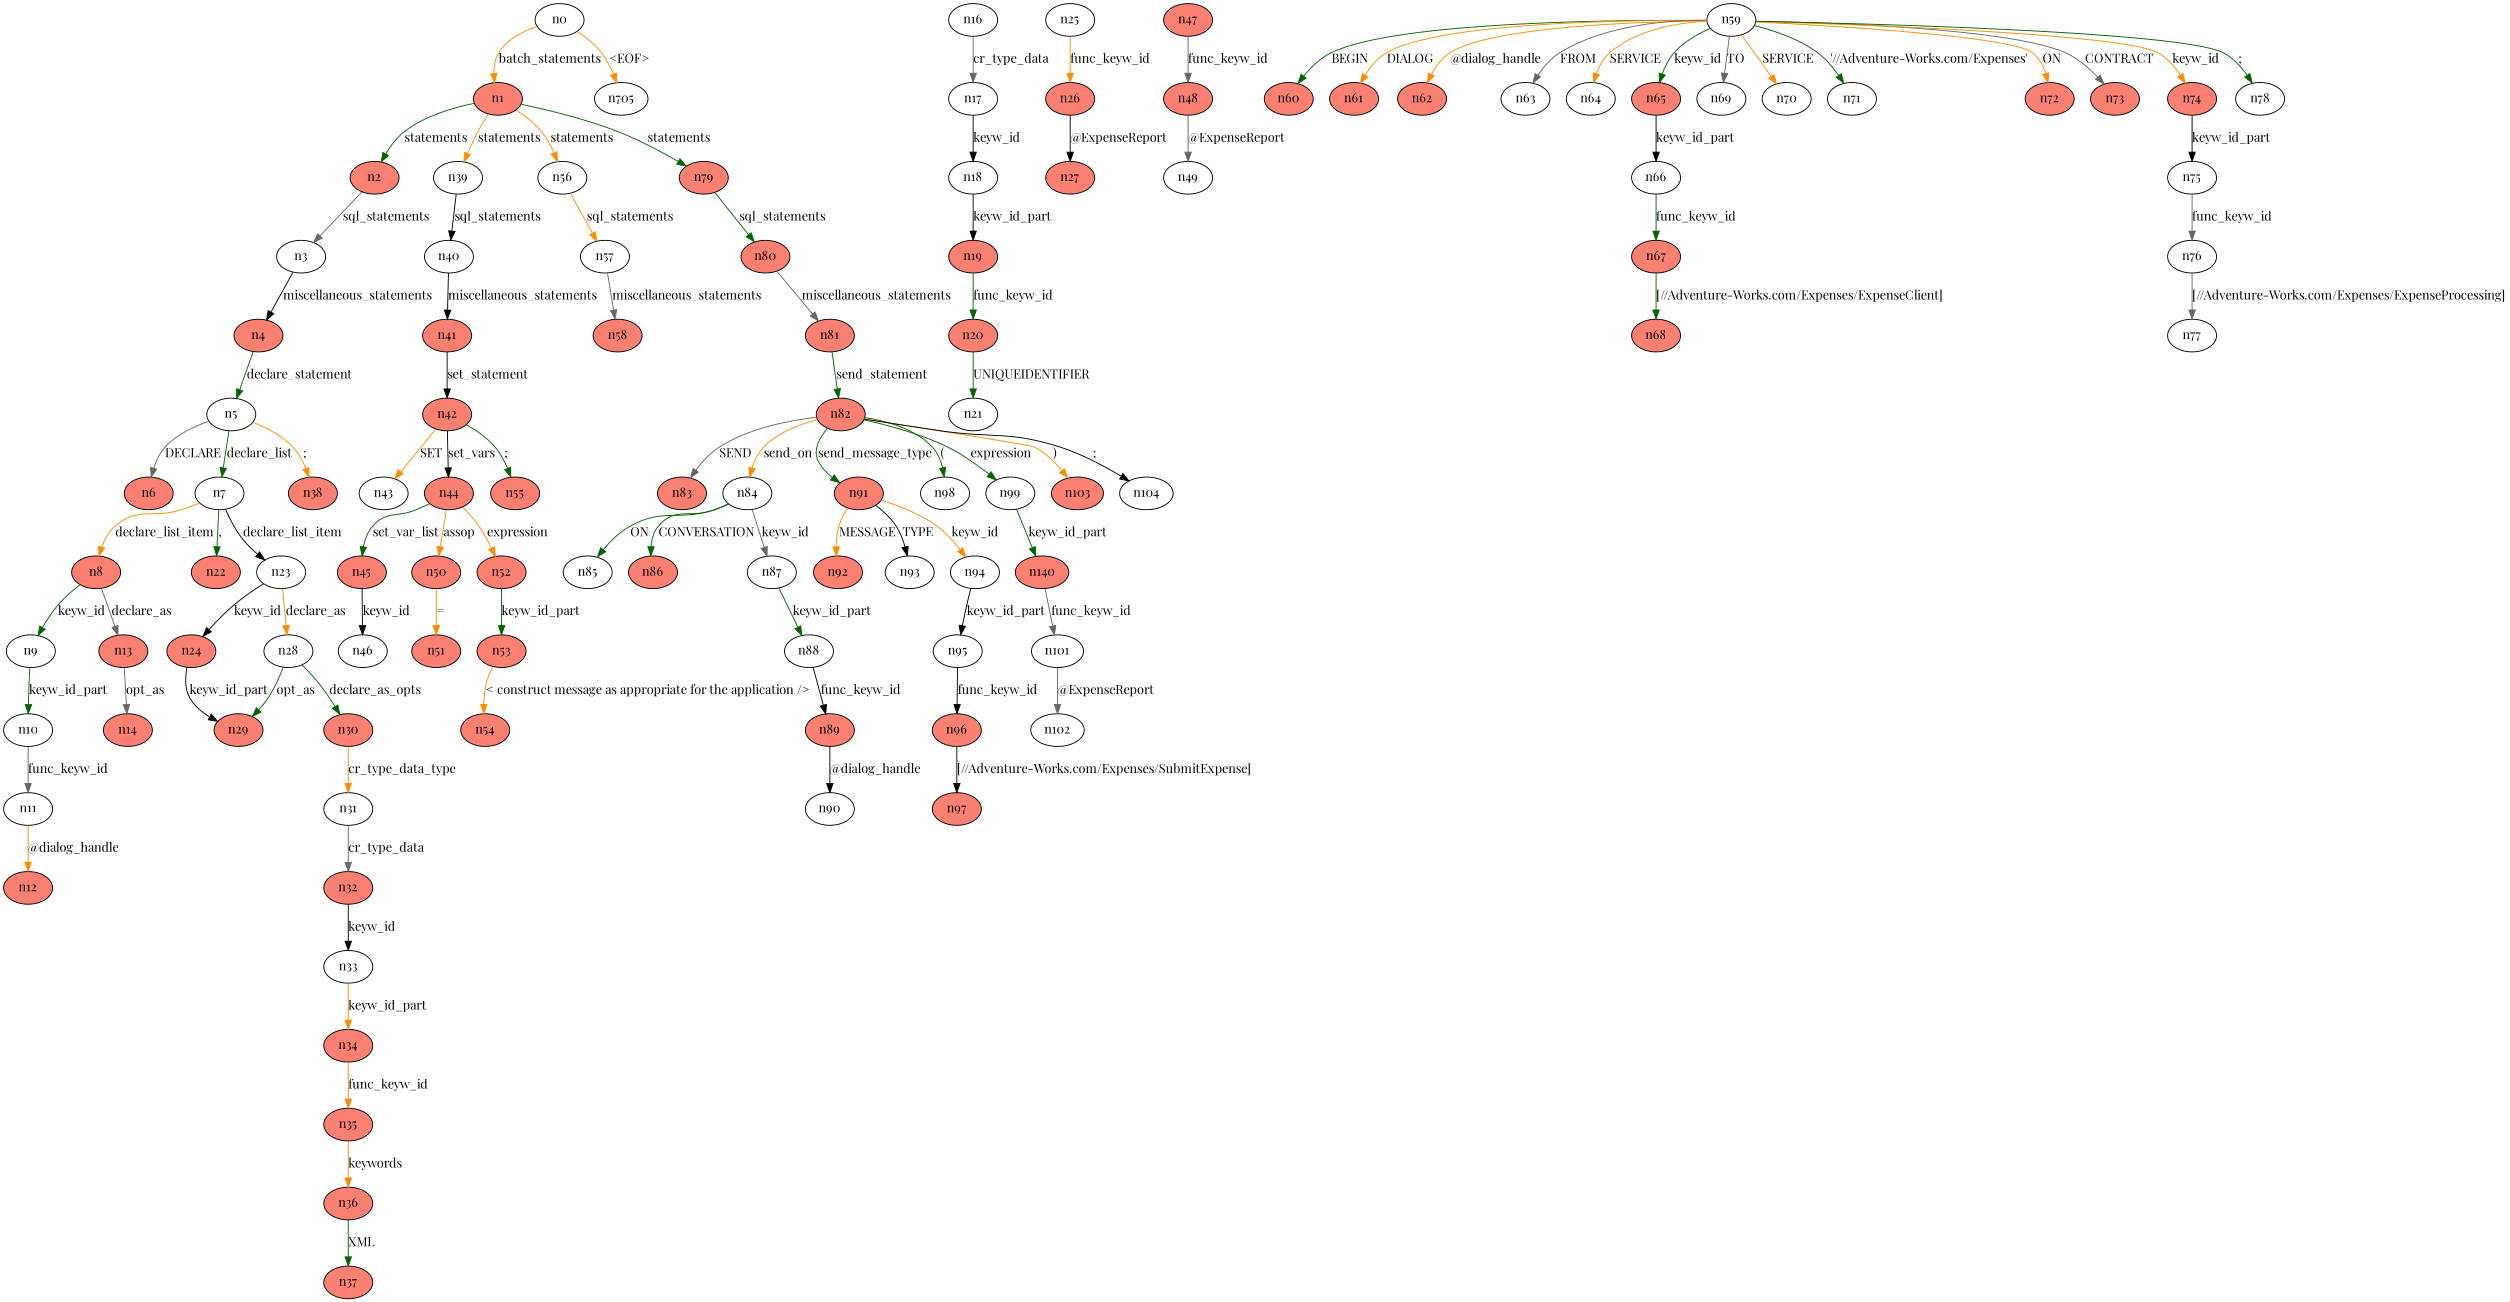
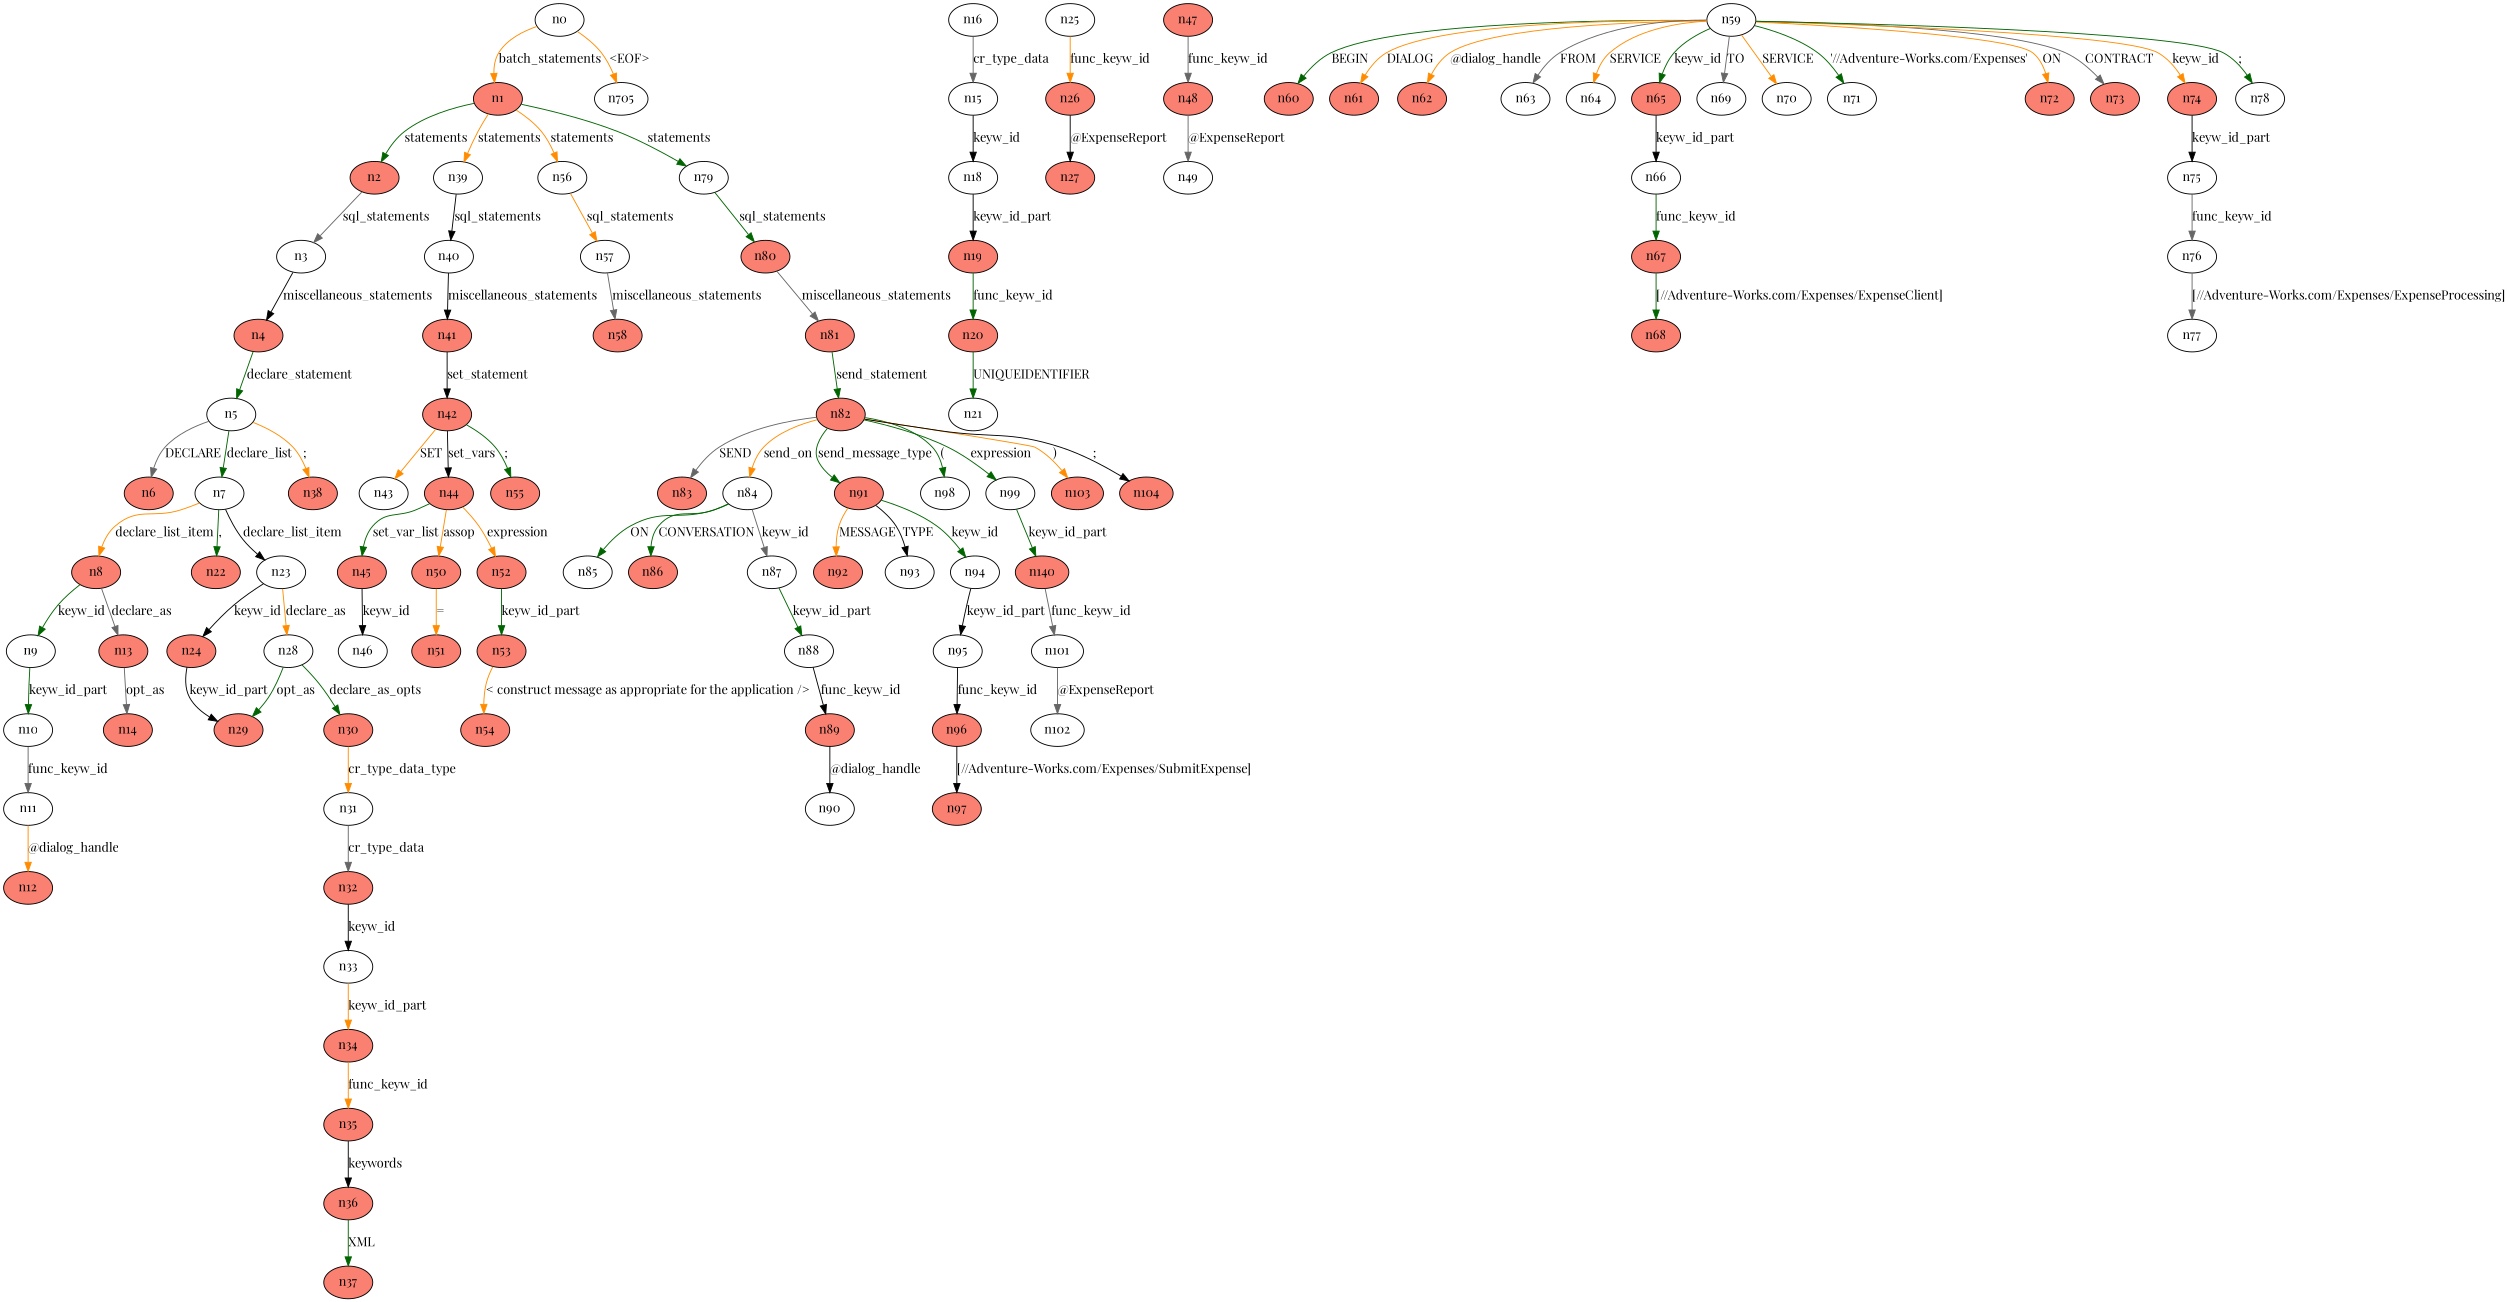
  digraph {
    fontname="Playfair Display"
    node [fillcolor=salmon fontname="Playfair Display" style=filled]
    edge [color=darkgreen fontname="Playfair Display"]
    n0 [fillcolor=white]
    n1
    n105 [fillcolor=white label=n705]
    n2
    n39 [fillcolor=white]
    n56 [fillcolor=white]
-   n79
+   n79 [fillcolor=white]
    n3 [fillcolor=white]
    n40 [fillcolor=white]
    n57 [fillcolor=white]
    n80
    n4
    n5 [fillcolor=white]
    n6
    n7 [fillcolor=white]
    n38
    n8
    n22
    n23 [fillcolor=white]
    n9 [fillcolor=white]
    n13
    n24
    n28 [fillcolor=white]
    n10 [fillcolor=white]
    n14
    n11 [fillcolor=white]
    n12
    n16 [fillcolor=white]
-   n17 [fillcolor=white]
+   n17 [fillcolor=white label=n15]
    n18 [fillcolor=white]
    n19
    n20
    n21 [fillcolor=white]
    n29
    n30
    n25 [fillcolor=white]
    n26
    n27
    n31 [fillcolor=white]
    n32
    n33 [fillcolor=white]
    n34
    n35
    n36
    n37
    n41
    n42
    n43 [fillcolor=white]
    n44
    n55
    n45
    n50
    n52
    n46 [fillcolor=white]
    n51
    n53
    n47
    n48
    n49 [fillcolor=white]
    n54
    n58
    n59 [fillcolor=white]
    n60
    n61
    n62
    n63 [fillcolor=white]
    n64 [fillcolor=white]
    n65
    n69 [fillcolor=white]
    n70 [fillcolor=white]
    n71 [fillcolor=white]
    n72
    n73
    n74
    n78 [fillcolor=white]
    n66 [fillcolor=white]
    n75 [fillcolor=white]
    n67
    n68
    n76 [fillcolor=white]
    n77 [fillcolor=white]
    n81
    n82
    n83
    n84 [fillcolor=white]
    n91
    n98 [fillcolor=white]
    n99 [fillcolor=white]
    n103
-   n104 [fillcolor=white]
+   n104
    n85 [fillcolor=white]
    n86
    n87 [fillcolor=white]
    n92
    n93 [fillcolor=white]
    n94 [fillcolor=white]
    n100 [label=n140]
    n88 [fillcolor=white]
    n89
    n90 [fillcolor=white]
    n95 [fillcolor=white]
    n96
    n97
    n101 [fillcolor=white]
    n102 [fillcolor=white]
    n0 -> n1 [color=darkorange label=batch_statements]
    n0 -> n105 [color=darkorange label="<EOF>"]
    n1 -> n2 [label=statements]
    n1 -> n39 [color=darkorange label=statements]
    n1 -> n56 [color=darkorange label=statements]
    n1 -> n79 [label=statements]
    n2 -> n3 [color=gray40 label=sql_statements]
    n39 -> n40 [color=black label=sql_statements]
    n56 -> n57 [color=darkorange label=sql_statements]
    n79 -> n80 [label=sql_statements]
    n3 -> n4 [color=black label=miscellaneous_statements]
    n40 -> n41 [color=black label=miscellaneous_statements]
    n57 -> n58 [color=gray40 label=miscellaneous_statements]
    n80 -> n81 [color=gray40 label=miscellaneous_statements]
    n4 -> n5 [label=declare_statement]
    n5 -> n6 [color=gray40 label=DECLARE]
    n5 -> n7 [label=declare_list]
    n5 -> n38 [color=darkorange label=";"]
    n7 -> n8 [color=darkorange label=declare_list_item]
    n7 -> n22 [label=","]
    n7 -> n23 [color=black label=declare_list_item]
    n8 -> n9 [label=keyw_id]
    n8 -> n13 [color=gray40 label=declare_as]
    n23 -> n24 [color=black label=keyw_id]
    n23 -> n28 [color=darkorange label=declare_as]
    n9 -> n10 [label=keyw_id_part]
    n13 -> n14 [color=gray40 label=opt_as]
    n24 -> n29 [color=black label=keyw_id_part]
    n28 -> n29 [label=opt_as]
    n28 -> n30 [label=declare_as_opts]
    n10 -> n11 [color=gray40 label=func_keyw_id]
    n11 -> n12 [color=darkorange label="@dialog_handle"]
    n16 -> n17 [color=gray40 label=cr_type_data]
    n17 -> n18 [color=black label=keyw_id]
    n18 -> n19 [color=black label=keyw_id_part]
    n19 -> n20 [label=func_keyw_id]
    n20 -> n21 [label=UNIQUEIDENTIFIER]
    n30 -> n31 [color=darkorange label=cr_type_data_type]
    n25 -> n26 [color=darkorange label=func_keyw_id]
    n26 -> n27 [color=black label="@ExpenseReport"]
    n31 -> n32 [color=gray40 label=cr_type_data]
    n32 -> n33 [color=black label=keyw_id]
    n33 -> n34 [color=darkorange label=keyw_id_part]
    n34 -> n35 [color=darkorange label=func_keyw_id]
-   n35 -> n36 [color=darkorange label=keywords]
+   n35 -> n36 [color=black label=keywords]
    n36 -> n37 [label=XML]
    n41 -> n42 [color=black label=set_statement]
    n42 -> n43 [color=darkorange label=SET]
    n42 -> n44 [color=black label=set_vars]
    n42 -> n55 [label=";"]
    n44 -> n45 [label=set_var_list]
    n44 -> n50 [color=darkorange label=assop]
    n44 -> n52 [color=darkorange label=expression]
    n45 -> n46 [color=black label=keyw_id]
    n50 -> n51 [color=darkorange label="="]
    n52 -> n53 [label=keyw_id_part]
    n53 -> n54 [color=darkorange label="< construct message as appropriate for the application />"]
    n47 -> n48 [color=gray40 label=func_keyw_id]
    n48 -> n49 [color=gray40 label="@ExpenseReport"]
    n59 -> n60 [label=BEGIN]
    n59 -> n61 [color=darkorange label=DIALOG]
    n59 -> n62 [color=darkorange label="@dialog_handle"]
    n59 -> n63 [color=gray40 label=FROM]
    n59 -> n64 [color=darkorange label=SERVICE]
    n59 -> n65 [label=keyw_id]
    n59 -> n69 [color=gray40 label=TO]
    n59 -> n70 [color=darkorange label=SERVICE]
    n59 -> n71 [label="'//Adventure-Works.com/Expenses'"]
    n59 -> n72 [color=darkorange label=ON]
    n59 -> n73 [color=gray40 label=CONTRACT]
    n59 -> n74 [color=darkorange label=keyw_id]
    n59 -> n78 [label=";"]
    n65 -> n66 [color=black label=keyw_id_part]
    n74 -> n75 [color=black label=keyw_id_part]
    n66 -> n67 [label=func_keyw_id]
    n75 -> n76 [color=gray40 label=func_keyw_id]
    n67 -> n68 [label="[//Adventure-Works.com/Expenses/ExpenseClient]"]
    n76 -> n77 [color=gray40 label="[//Adventure-Works.com/Expenses/ExpenseProcessing]"]
    n81 -> n82 [label=send_statement]
    n82 -> n83 [color=gray40 label=SEND]
    n82 -> n84 [color=darkorange label=send_on]
    n82 -> n91 [label=send_message_type]
    n82 -> n98 [label="("]
    n82 -> n99 [label=expression]
    n82 -> n103 [color=darkorange label=")"]
    n82 -> n104 [color=black label=";"]
    n84 -> n85 [label=ON]
    n84 -> n86 [label=CONVERSATION]
    n84 -> n87 [color=gray40 label=keyw_id]
    n91 -> n92 [color=darkorange label=MESSAGE]
    n91 -> n93 [color=black label=TYPE]
-   n91 -> n94 [color=darkorange label=keyw_id]
+   n91 -> n94 [label=keyw_id]
    n99 -> n100 [label=keyw_id_part]
    n87 -> n88 [label=keyw_id_part]
    n94 -> n95 [color=black label=keyw_id_part]
    n100 -> n101 [color=gray40 label=func_keyw_id]
    n88 -> n89 [color=black label=func_keyw_id]
    n89 -> n90 [color=black label="@dialog_handle"]
    n95 -> n96 [color=black label=func_keyw_id]
    n96 -> n97 [color=black label="[//Adventure-Works.com/Expenses/SubmitExpense]"]
    n101 -> n102 [color=gray40 label="@ExpenseReport"]
  }
